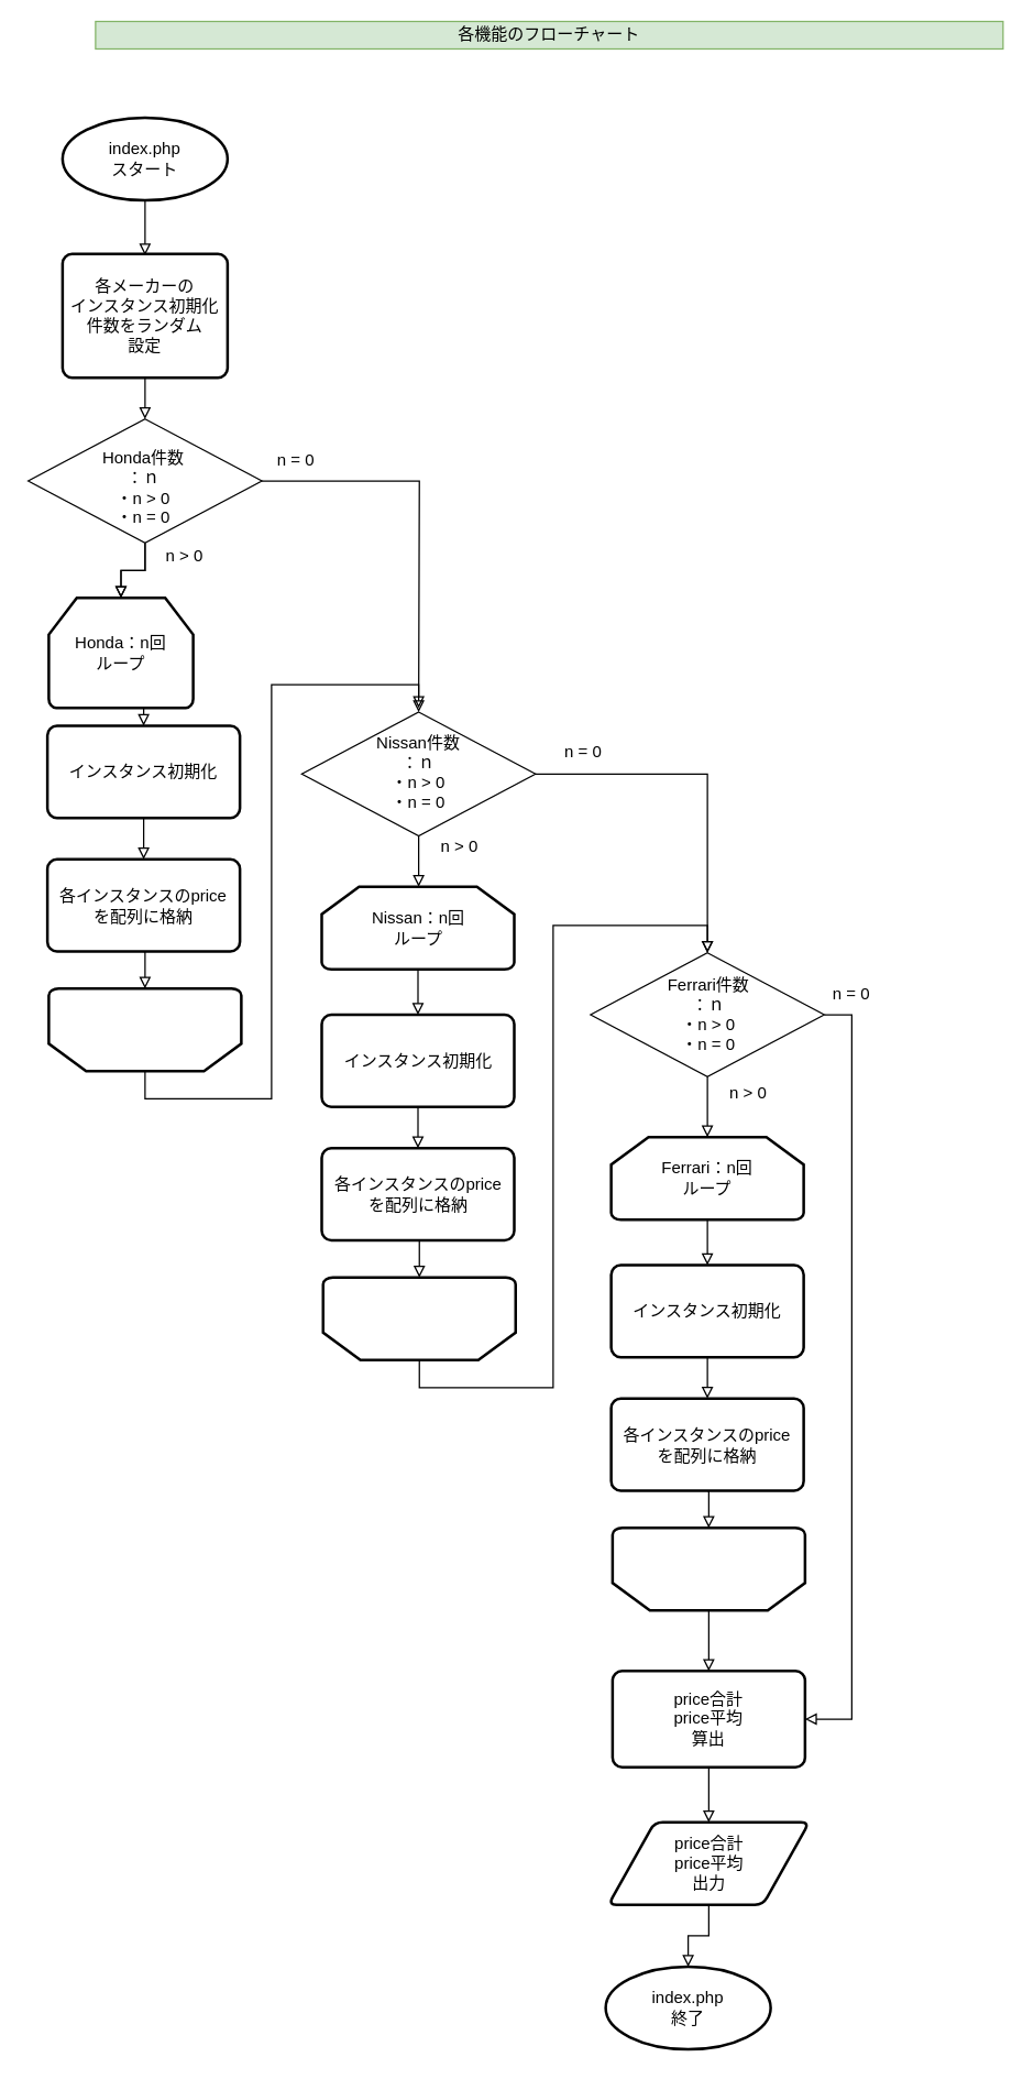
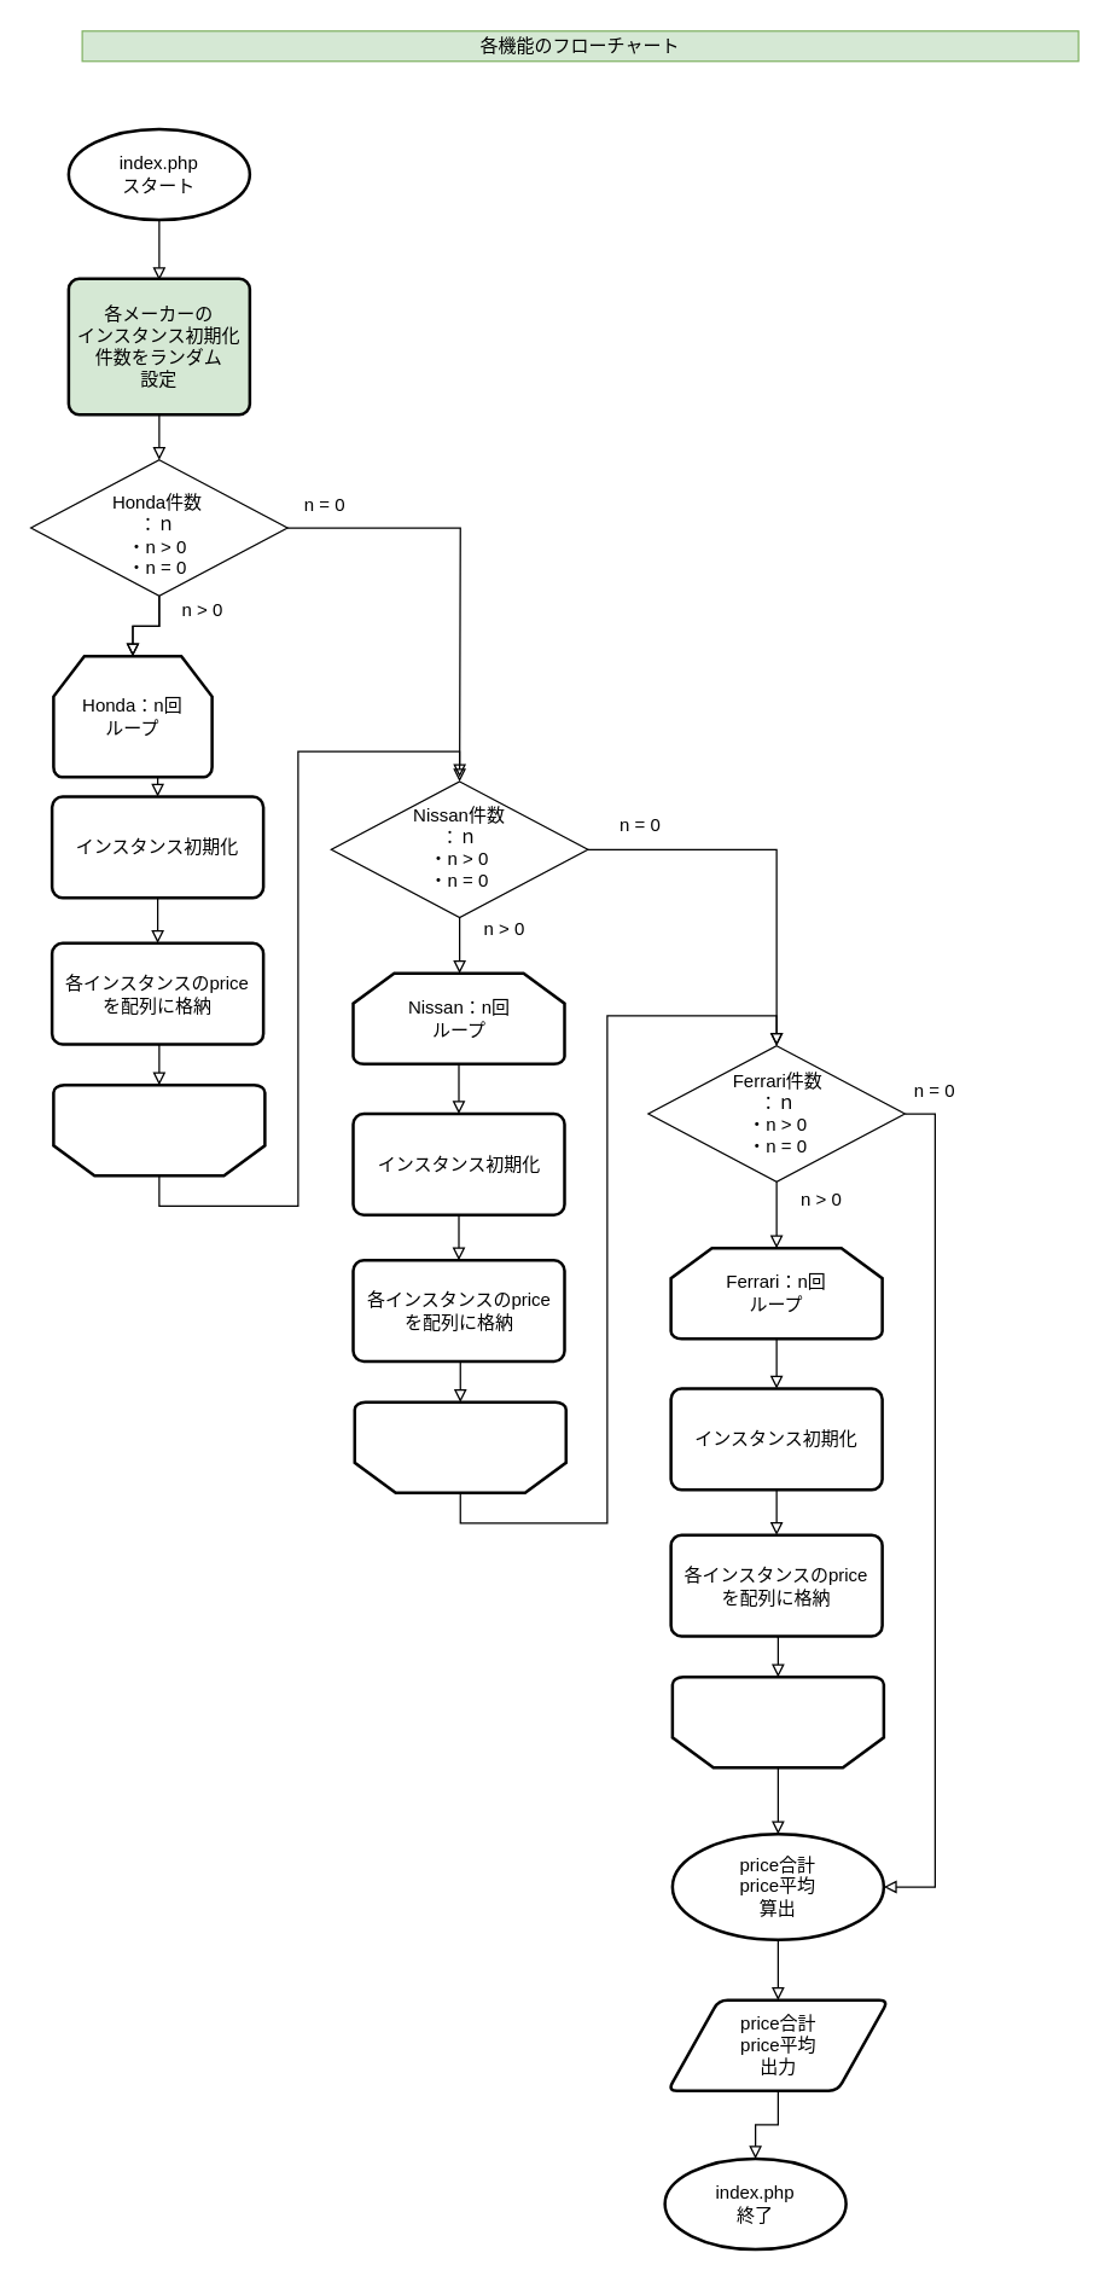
  <mxCell id="0" />
  <mxCell id="1" parent="0" />
  <mxCell id="2" style="edgeStyle=orthogonalEdgeStyle;rounded=0;orthogonalLoop=1;jettySize=auto;html=1;exitX=0.5;exitY=1;exitDx=0;exitDy=0;exitPerimeter=0;endArrow=block;endFill=0;" parent="1" source="3" edge="1"><mxGeometry relative="1" as="geometry"><mxPoint x="105" y="185" as="targetPoint" /></mxGeometry></mxCell>
  <mxCell id="3" value="index.php&lt;br&gt;スタート" style="strokeWidth=2;html=1;shape=mxgraph.flowchart.start_1;whiteSpace=wrap;" parent="1" vertex="1"><mxGeometry x="45" y="85" width="120" height="60" as="geometry" /></mxCell>
  <mxCell id="4" style="edgeStyle=orthogonalEdgeStyle;rounded=0;orthogonalLoop=1;jettySize=auto;html=1;exitX=0.5;exitY=1;exitDx=0;exitDy=0;entryX=0.5;entryY=0;entryDx=0;entryDy=0;endArrow=block;endFill=0;" parent="1" source="5" target="16" edge="1"><mxGeometry relative="1" as="geometry" /></mxCell>
- <mxCell id="5" value="各メーカーの&lt;br&gt;インスタンス初期化&lt;br&gt;件数をランダム&lt;br&gt;設定" style="rounded=1;whiteSpace=wrap;html=1;absoluteArcSize=1;arcSize=14;strokeWidth=2;" parent="1" vertex="1"><mxGeometry x="45" y="184" width="120" height="90" as="geometry" /></mxCell>
+ <mxCell id="5" value="各メーカーの&lt;br&gt;インスタンス初期化&lt;br&gt;件数をランダム&lt;br&gt;設定" style="rounded=1;whiteSpace=wrap;html=1;absoluteArcSize=1;arcSize=14;strokeWidth=2;fillColor=#d5e8d4;" parent="1" vertex="1"><mxGeometry x="45" y="184" width="120" height="90" as="geometry" /></mxCell>
  <mxCell id="6" style="edgeStyle=orthogonalEdgeStyle;rounded=0;orthogonalLoop=1;jettySize=auto;html=1;exitX=0.5;exitY=1;exitDx=0;exitDy=0;endArrow=block;endFill=0;" parent="1" source="7" target="26" edge="1"><mxGeometry relative="1" as="geometry" /></mxCell>
  <mxCell id="7" value="インスタンス初期化" style="rounded=1;whiteSpace=wrap;html=1;absoluteArcSize=1;arcSize=14;strokeWidth=2;" parent="1" vertex="1"><mxGeometry x="34" y="527" width="140" height="67" as="geometry" /></mxCell>
  <mxCell id="8" style="edgeStyle=orthogonalEdgeStyle;rounded=0;orthogonalLoop=1;jettySize=auto;html=1;exitX=0.5;exitY=1;exitDx=0;exitDy=0;exitPerimeter=0;entryX=0.5;entryY=0;entryDx=0;entryDy=0;endArrow=block;endFill=0;" parent="1" source="9" target="7" edge="1"><mxGeometry relative="1" as="geometry" /></mxCell>
  <mxCell id="9" value="Honda：n回&lt;br&gt;ループ" style="strokeWidth=2;html=1;shape=mxgraph.flowchart.loop_limit;whiteSpace=wrap;" parent="1" vertex="1"><mxGeometry x="35" y="434" width="105" height="80" as="geometry" /></mxCell>
  <mxCell id="10" style="edgeStyle=orthogonalEdgeStyle;rounded=0;orthogonalLoop=1;jettySize=auto;html=1;exitX=0.5;exitY=0;exitDx=0;exitDy=0;exitPerimeter=0;entryX=0.5;entryY=0;entryDx=0;entryDy=0;endArrow=block;endFill=0;" parent="1" source="11" target="22" edge="1"><mxGeometry relative="1" as="geometry" /></mxCell>
  <mxCell id="11" value="" style="strokeWidth=2;html=1;shape=mxgraph.flowchart.loop_limit;whiteSpace=wrap;rotation=180;" parent="1" vertex="1"><mxGeometry x="35" y="718" width="140" height="60" as="geometry" /></mxCell>
- <mxCell id="12" value="各機能のフローチャート" style="text;html=1;strokeColor=#82b366;fillColor=#d5e8d4;align=center;verticalAlign=middle;whiteSpace=wrap;rounded=0;" parent="1" vertex="1"><mxGeometry x="69" y="15" width="660" height="20" as="geometry" /></mxCell>
+ <mxCell id="12" value="各機能のフローチャート" style="text;html=1;strokeColor=#82b366;fillColor=#d5e8d4;align=center;verticalAlign=middle;whiteSpace=wrap;rounded=0;" parent="1" vertex="1"><mxGeometry x="54" y="20" width="660" height="20" as="geometry" /></mxCell>
  <mxCell id="13" style="edgeStyle=orthogonalEdgeStyle;rounded=0;orthogonalLoop=1;jettySize=auto;html=1;exitX=0.5;exitY=1;exitDx=0;exitDy=0;entryX=0.5;entryY=0;entryDx=0;entryDy=0;entryPerimeter=0;endArrow=block;endFill=0;" parent="1" source="16" target="9" edge="1"><mxGeometry relative="1" as="geometry" /></mxCell>
  <mxCell id="14" style="edgeStyle=orthogonalEdgeStyle;rounded=0;orthogonalLoop=1;jettySize=auto;html=1;exitX=1;exitY=0.5;exitDx=0;exitDy=0;endArrow=block;endFill=0;" parent="1" source="16" edge="1"><mxGeometry relative="1" as="geometry"><mxPoint x="304" y="514" as="targetPoint" /></mxGeometry></mxCell>
  <mxCell id="15" value="" style="edgeStyle=orthogonalEdgeStyle;rounded=0;orthogonalLoop=1;jettySize=auto;html=1;endArrow=block;endFill=0;" parent="1" source="16" target="9" edge="1"><mxGeometry relative="1" as="geometry" /></mxCell>
  <mxCell id="16" value="" style="rhombus;whiteSpace=wrap;html=1;" parent="1" vertex="1"><mxGeometry x="20" y="304" width="170" height="90" as="geometry" /></mxCell>
  <mxCell id="17" style="edgeStyle=orthogonalEdgeStyle;rounded=0;orthogonalLoop=1;jettySize=auto;html=1;exitX=0.5;exitY=0;exitDx=0;exitDy=0;exitPerimeter=0;entryX=0.5;entryY=0;entryDx=0;entryDy=0;endArrow=block;endFill=0;" parent="1" source="31" target="44" edge="1"><mxGeometry relative="1" as="geometry"><mxPoint x="304" y="914" as="sourcePoint" /><mxPoint x="504" y="854" as="targetPoint" /></mxGeometry></mxCell>
  <mxCell id="18" style="edgeStyle=orthogonalEdgeStyle;rounded=0;orthogonalLoop=1;jettySize=auto;html=1;exitX=0.5;exitY=1;exitDx=0;exitDy=0;entryX=0.5;entryY=1;entryDx=0;entryDy=0;endArrow=block;endFill=0;entryPerimeter=0;" parent="1" edge="1"><mxGeometry relative="1" as="geometry"><mxPoint x="504" y="1069" as="targetPoint" /><mxPoint x="504" y="1027" as="sourcePoint" /></mxGeometry></mxCell>
  <mxCell id="19" style="edgeStyle=orthogonalEdgeStyle;rounded=0;orthogonalLoop=1;jettySize=auto;html=1;exitX=0.5;exitY=1;exitDx=0;exitDy=0;exitPerimeter=0;entryX=0.5;entryY=0;entryDx=0;entryDy=0;endArrow=block;endFill=0;" parent="1" edge="1"><mxGeometry relative="1" as="geometry"><mxPoint x="504" y="914" as="sourcePoint" /></mxGeometry></mxCell>
  <mxCell id="20" style="edgeStyle=orthogonalEdgeStyle;rounded=0;orthogonalLoop=1;jettySize=auto;html=1;exitX=0.5;exitY=1;exitDx=0;exitDy=0;entryX=0.5;entryY=0;entryDx=0;entryDy=0;entryPerimeter=0;endArrow=block;endFill=0;" parent="1" source="22" edge="1"><mxGeometry relative="1" as="geometry"><mxPoint x="304" y="644" as="targetPoint" /></mxGeometry></mxCell>
  <mxCell id="21" style="edgeStyle=orthogonalEdgeStyle;rounded=0;orthogonalLoop=1;jettySize=auto;html=1;exitX=1;exitY=0.5;exitDx=0;exitDy=0;endArrow=block;endFill=0;entryX=0.5;entryY=0;entryDx=0;entryDy=0;" parent="1" source="22" target="44" edge="1"><mxGeometry relative="1" as="geometry"><mxPoint x="504" y="854" as="targetPoint" /></mxGeometry></mxCell>
  <mxCell id="22" value="" style="rhombus;whiteSpace=wrap;html=1;" parent="1" vertex="1"><mxGeometry x="219" y="517" width="170" height="90" as="geometry" /></mxCell>
  <mxCell id="23" value="Honda件数&lt;br&gt;：ｎ&lt;br&gt;・n &amp;gt; 0&lt;br&gt;・n = 0" style="text;html=1;strokeColor=none;fillColor=none;align=center;verticalAlign=middle;whiteSpace=wrap;rounded=0;" parent="1" vertex="1"><mxGeometry x="34" y="344" width="140" height="20" as="geometry" /></mxCell>
  <mxCell id="24" value="Nissan件数&lt;br&gt;：ｎ&lt;br&gt;・n &amp;gt; 0&lt;br&gt;・n = 0" style="text;html=1;strokeColor=none;fillColor=none;align=center;verticalAlign=middle;whiteSpace=wrap;rounded=0;direction=south;" parent="1" vertex="1"><mxGeometry x="244" y="536" width="120" height="50" as="geometry" /></mxCell>
  <mxCell id="25" style="edgeStyle=orthogonalEdgeStyle;rounded=0;orthogonalLoop=1;jettySize=auto;html=1;exitX=0.5;exitY=1;exitDx=0;exitDy=0;entryX=0.5;entryY=1;entryDx=0;entryDy=0;entryPerimeter=0;endArrow=block;endFill=0;" parent="1" source="26" target="11" edge="1"><mxGeometry relative="1" as="geometry" /></mxCell>
  <mxCell id="26" value="各インスタンスのprice&lt;br&gt;を配列に格納" style="rounded=1;whiteSpace=wrap;html=1;absoluteArcSize=1;arcSize=14;strokeWidth=2;" parent="1" vertex="1"><mxGeometry x="34" y="624" width="140" height="67" as="geometry" /></mxCell>
  <mxCell id="27" style="edgeStyle=orthogonalEdgeStyle;rounded=0;orthogonalLoop=1;jettySize=auto;html=1;exitX=0.5;exitY=1;exitDx=0;exitDy=0;endArrow=block;endFill=0;" parent="1" source="28" target="33" edge="1"><mxGeometry relative="1" as="geometry" /></mxCell>
  <mxCell id="28" value="インスタンス初期化" style="rounded=1;whiteSpace=wrap;html=1;absoluteArcSize=1;arcSize=14;strokeWidth=2;" parent="1" vertex="1"><mxGeometry x="233.5" y="737" width="140" height="67" as="geometry" /></mxCell>
  <mxCell id="29" style="edgeStyle=orthogonalEdgeStyle;rounded=0;orthogonalLoop=1;jettySize=auto;html=1;exitX=0.5;exitY=1;exitDx=0;exitDy=0;exitPerimeter=0;endArrow=block;endFill=0;" parent="1" source="30" target="28" edge="1"><mxGeometry relative="1" as="geometry" /></mxCell>
  <mxCell id="30" value="Nissan：n回&lt;br&gt;ループ" style="strokeWidth=2;html=1;shape=mxgraph.flowchart.loop_limit;whiteSpace=wrap;" parent="1" vertex="1"><mxGeometry x="233.5" y="644" width="140" height="60" as="geometry" /></mxCell>
  <mxCell id="31" value="" style="strokeWidth=2;html=1;shape=mxgraph.flowchart.loop_limit;whiteSpace=wrap;rotation=180;" parent="1" vertex="1"><mxGeometry x="234.5" y="928" width="140" height="60" as="geometry" /></mxCell>
  <mxCell id="32" style="edgeStyle=orthogonalEdgeStyle;rounded=0;orthogonalLoop=1;jettySize=auto;html=1;exitX=0.5;exitY=1;exitDx=0;exitDy=0;entryX=0.5;entryY=1;entryDx=0;entryDy=0;entryPerimeter=0;endArrow=block;endFill=0;" parent="1" source="33" target="31" edge="1"><mxGeometry relative="1" as="geometry" /></mxCell>
  <mxCell id="33" value="各インスタンスのprice&lt;br&gt;を配列に格納" style="rounded=1;whiteSpace=wrap;html=1;absoluteArcSize=1;arcSize=14;strokeWidth=2;" parent="1" vertex="1"><mxGeometry x="233.5" y="834" width="140" height="67" as="geometry" /></mxCell>
  <mxCell id="34" style="edgeStyle=orthogonalEdgeStyle;rounded=0;orthogonalLoop=1;jettySize=auto;html=1;exitX=0.5;exitY=1;exitDx=0;exitDy=0;endArrow=block;endFill=0;" parent="1" source="35" target="41" edge="1"><mxGeometry relative="1" as="geometry" /></mxCell>
  <mxCell id="35" value="インスタンス初期化" style="rounded=1;whiteSpace=wrap;html=1;absoluteArcSize=1;arcSize=14;strokeWidth=2;" parent="1" vertex="1"><mxGeometry x="444" y="919" width="140" height="67" as="geometry" /></mxCell>
  <mxCell id="36" style="edgeStyle=orthogonalEdgeStyle;rounded=0;orthogonalLoop=1;jettySize=auto;html=1;exitX=0.5;exitY=1;exitDx=0;exitDy=0;exitPerimeter=0;entryX=0.5;entryY=0;entryDx=0;entryDy=0;endArrow=block;endFill=0;" parent="1" source="37" target="35" edge="1"><mxGeometry relative="1" as="geometry" /></mxCell>
  <mxCell id="37" value="Ferrari：n回&lt;br&gt;ループ" style="strokeWidth=2;html=1;shape=mxgraph.flowchart.loop_limit;whiteSpace=wrap;" parent="1" vertex="1"><mxGeometry x="444" y="826" width="140" height="60" as="geometry" /></mxCell>
  <mxCell id="38" style="edgeStyle=orthogonalEdgeStyle;rounded=0;orthogonalLoop=1;jettySize=auto;html=1;exitX=0.5;exitY=0;exitDx=0;exitDy=0;exitPerimeter=0;entryX=0.5;entryY=0;entryDx=0;entryDy=0;endArrow=block;endFill=0;" parent="1" source="39" target="47" edge="1"><mxGeometry relative="1" as="geometry" /></mxCell>
  <mxCell id="39" value="" style="strokeWidth=2;html=1;shape=mxgraph.flowchart.loop_limit;whiteSpace=wrap;rotation=180;" parent="1" vertex="1"><mxGeometry x="445" y="1110" width="140" height="60" as="geometry" /></mxCell>
  <mxCell id="40" style="edgeStyle=orthogonalEdgeStyle;rounded=0;orthogonalLoop=1;jettySize=auto;html=1;exitX=0.5;exitY=1;exitDx=0;exitDy=0;entryX=0.5;entryY=1;entryDx=0;entryDy=0;entryPerimeter=0;endArrow=block;endFill=0;" parent="1" source="41" target="39" edge="1"><mxGeometry relative="1" as="geometry" /></mxCell>
  <mxCell id="41" value="各インスタンスのprice&lt;br&gt;を配列に格納" style="rounded=1;whiteSpace=wrap;html=1;absoluteArcSize=1;arcSize=14;strokeWidth=2;" parent="1" vertex="1"><mxGeometry x="444" y="1016" width="140" height="67" as="geometry" /></mxCell>
  <mxCell id="42" style="edgeStyle=orthogonalEdgeStyle;rounded=0;orthogonalLoop=1;jettySize=auto;html=1;exitX=0.5;exitY=1;exitDx=0;exitDy=0;entryX=0.5;entryY=0;entryDx=0;entryDy=0;entryPerimeter=0;endArrow=block;endFill=0;" parent="1" source="44" target="37" edge="1"><mxGeometry relative="1" as="geometry" /></mxCell>
  <mxCell id="43" style="edgeStyle=orthogonalEdgeStyle;rounded=0;orthogonalLoop=1;jettySize=auto;html=1;exitX=1;exitY=0.5;exitDx=0;exitDy=0;entryX=1;entryY=0.5;entryDx=0;entryDy=0;endArrow=block;endFill=0;" parent="1" source="44" target="47" edge="1"><mxGeometry relative="1" as="geometry" /></mxCell>
  <mxCell id="44" value="" style="rhombus;whiteSpace=wrap;html=1;" parent="1" vertex="1"><mxGeometry x="429" y="692" width="170" height="90" as="geometry" /></mxCell>
  <mxCell id="45" value="Ferrari件数&lt;br&gt;：ｎ&lt;br&gt;・n &amp;gt; 0&lt;br&gt;・n = 0" style="text;html=1;strokeColor=none;fillColor=none;align=center;verticalAlign=middle;whiteSpace=wrap;rounded=0;direction=south;" parent="1" vertex="1"><mxGeometry x="455" y="712" width="120" height="50" as="geometry" /></mxCell>
  <mxCell id="46" style="edgeStyle=orthogonalEdgeStyle;rounded=0;orthogonalLoop=1;jettySize=auto;html=1;exitX=0.5;exitY=1;exitDx=0;exitDy=0;endArrow=block;endFill=0;" parent="1" source="47" target="49" edge="1"><mxGeometry relative="1" as="geometry" /></mxCell>
- <mxCell id="47" value="price合計&lt;br&gt;price平均&lt;br&gt;算出" style="rounded=1;whiteSpace=wrap;html=1;absoluteArcSize=1;arcSize=14;strokeWidth=2;" parent="1" vertex="1"><mxGeometry x="445" y="1214" width="140" height="70" as="geometry" /></mxCell>
+ <mxCell id="47" value="price合計&lt;br&gt;price平均&lt;br&gt;算出" style="ellipse;whiteSpace=wrap;html=1;absoluteArcSize=1;arcSize=14;strokeWidth=2;" parent="1" vertex="1"><mxGeometry x="445" y="1214" width="140" height="70" as="geometry" /></mxCell>
  <mxCell id="48" style="edgeStyle=orthogonalEdgeStyle;rounded=0;orthogonalLoop=1;jettySize=auto;html=1;exitX=0.5;exitY=1;exitDx=0;exitDy=0;endArrow=block;endFill=0;" parent="1" source="49" target="51" edge="1"><mxGeometry relative="1" as="geometry" /></mxCell>
  <mxCell id="49" value="" style="verticalLabelPosition=bottom;verticalAlign=top;html=1;strokeWidth=2;shape=parallelogram;perimeter=parallelogramPerimeter;whiteSpace=wrap;rounded=1;arcSize=12;size=0.23;" parent="1" vertex="1"><mxGeometry x="442" y="1324" width="146" height="60" as="geometry" /></mxCell>
  <mxCell id="50" value="price合計&lt;br&gt;price平均&lt;br&gt;出力" style="text;html=1;strokeColor=none;fillColor=none;align=center;verticalAlign=middle;whiteSpace=wrap;rounded=0;" parent="1" vertex="1"><mxGeometry x="464.5" y="1344" width="101" height="20" as="geometry" /></mxCell>
  <mxCell id="51" value="index.php&lt;br&gt;終了" style="strokeWidth=2;html=1;shape=mxgraph.flowchart.start_1;whiteSpace=wrap;" parent="1" vertex="1"><mxGeometry x="440" y="1429" width="120" height="60" as="geometry" /></mxCell>
  <mxCell id="52" value="n = 0" style="text;html=1;strokeColor=none;fillColor=none;align=center;verticalAlign=middle;whiteSpace=wrap;rounded=0;" vertex="1" parent="1"><mxGeometry x="194.5" y="324" width="40" height="20" as="geometry" /></mxCell>
  <mxCell id="53" value="n = 0" style="text;html=1;strokeColor=none;fillColor=none;align=center;verticalAlign=middle;whiteSpace=wrap;rounded=0;" vertex="1" parent="1"><mxGeometry x="404" y="536" width="40" height="20" as="geometry" /></mxCell>
  <mxCell id="54" value="n = 0" style="text;html=1;strokeColor=none;fillColor=none;align=center;verticalAlign=middle;whiteSpace=wrap;rounded=0;" vertex="1" parent="1"><mxGeometry x="599" y="712" width="40" height="20" as="geometry" /></mxCell>
  <mxCell id="55" value="n &amp;gt; 0" style="text;html=1;strokeColor=none;fillColor=none;align=center;verticalAlign=middle;whiteSpace=wrap;rounded=0;" vertex="1" parent="1"><mxGeometry x="114" y="394" width="40" height="20" as="geometry" /></mxCell>
  <mxCell id="56" value="n &amp;gt; 0" style="text;html=1;strokeColor=none;fillColor=none;align=center;verticalAlign=middle;whiteSpace=wrap;rounded=0;" vertex="1" parent="1"><mxGeometry x="314" y="605" width="40" height="20" as="geometry" /></mxCell>
  <mxCell id="57" value="n &amp;gt; 0" style="text;html=1;strokeColor=none;fillColor=none;align=center;verticalAlign=middle;whiteSpace=wrap;rounded=0;" vertex="1" parent="1"><mxGeometry x="524" y="784" width="40" height="20" as="geometry" /></mxCell>
